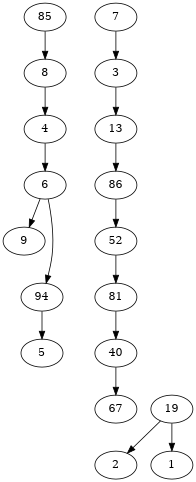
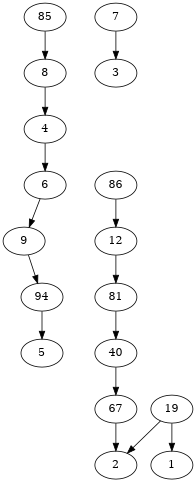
  digraph {
    n1 [label=85]
    8
    4
    6
    9
    n6 [label=94]
    5
    7
    3
-   13
    n11 [label=86]
-   12 [label=52]
+   12
    n13 [label=81]
    n14 [label=40]
    n15 [label=67]
    2
    19
    1
    n1 -> 8
    8 -> 4
    4 -> 6
    6 -> 9
-   6 -> n6
+   9 -> n6
    n6 -> 5
    7 -> 3
-   3 -> 13
-   13 -> n11
    n11 -> 12
    12 -> n13
    n13 -> n14
    n14 -> n15
+   n15 -> 2
    19 -> 2
    19 -> 1
  }
